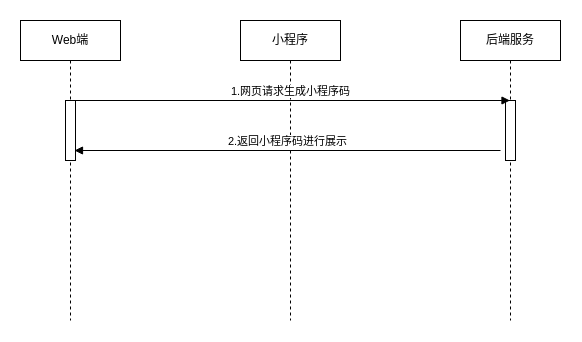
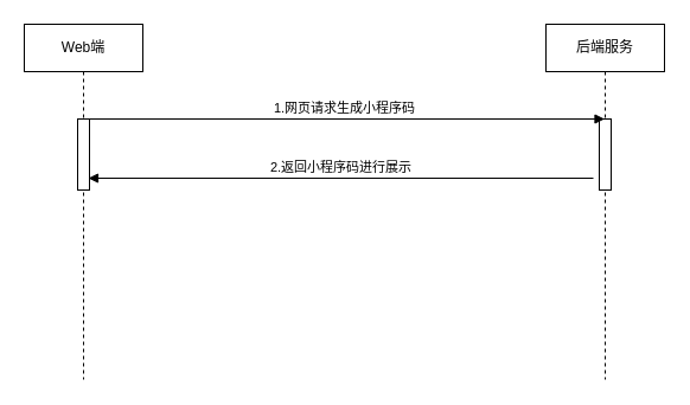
  <mxCell id="0" />
  <mxCell id="1" parent="0" />
  <mxCell id="2" value="Web端" style="shape=umlLifeline;perimeter=lifelinePerimeter;whiteSpace=wrap;html=1;container=1;dropTarget=0;collapsible=0;recursiveResize=0;outlineConnect=0;portConstraint=eastwest;newEdgeStyle={&quot;curved&quot;:0,&quot;rounded&quot;:0};" vertex="1" parent="1"><mxGeometry x="20" y="20" width="100" height="300" as="geometry" /></mxCell>
  <mxCell id="3" value="" style="html=1;points=[[0,0,0,0,5],[0,1,0,0,-5],[1,0,0,0,5],[1,1,0,0,-5]];perimeter=orthogonalPerimeter;outlineConnect=0;targetShapes=umlLifeline;portConstraint=eastwest;newEdgeStyle={&quot;curved&quot;:0,&quot;rounded&quot;:0};" vertex="1" parent="2"><mxGeometry x="45" y="80" width="10" height="60" as="geometry" /></mxCell>
- <mxCell id="4" value="小程序" style="shape=umlLifeline;perimeter=lifelinePerimeter;whiteSpace=wrap;html=1;container=1;dropTarget=0;collapsible=0;recursiveResize=0;outlineConnect=0;portConstraint=eastwest;newEdgeStyle={&quot;curved&quot;:0,&quot;rounded&quot;:0};" vertex="1" parent="1"><mxGeometry x="240" y="20" width="100" height="300" as="geometry" /></mxCell>
  <mxCell id="5" value="后端服务" style="shape=umlLifeline;perimeter=lifelinePerimeter;whiteSpace=wrap;html=1;container=1;dropTarget=0;collapsible=0;recursiveResize=0;outlineConnect=0;portConstraint=eastwest;newEdgeStyle={&quot;curved&quot;:0,&quot;rounded&quot;:0};" vertex="1" parent="1"><mxGeometry x="460" y="20" width="100" height="300" as="geometry" /></mxCell>
  <mxCell id="6" value="" style="html=1;points=[[0,0,0,0,5],[0,1,0,0,-5],[1,0,0,0,5],[1,1,0,0,-5]];perimeter=orthogonalPerimeter;outlineConnect=0;targetShapes=umlLifeline;portConstraint=eastwest;newEdgeStyle={&quot;curved&quot;:0,&quot;rounded&quot;:0};" vertex="1" parent="5"><mxGeometry x="45" y="80" width="10" height="60" as="geometry" /></mxCell>
  <mxCell id="7" value="1.网页请求生成小程序码" style="html=1;verticalAlign=bottom;endArrow=block;curved=0;rounded=0;" edge="1" parent="1" target="5"><mxGeometry x="0.001" width="80" relative="1" as="geometry"><mxPoint x="70" y="100" as="sourcePoint" /><mxPoint x="150" y="100" as="targetPoint" /><mxPoint as="offset" /></mxGeometry></mxCell>
  <mxCell id="8" value="2.返回小程序码进行展示" style="html=1;verticalAlign=bottom;endArrow=block;curved=0;rounded=0;" edge="1" parent="1"><mxGeometry width="80" relative="1" as="geometry"><mxPoint x="500" y="150" as="sourcePoint" /><mxPoint x="74" y="150" as="targetPoint" /><mxPoint as="offset" /></mxGeometry></mxCell>
